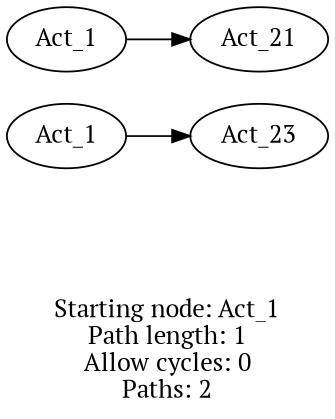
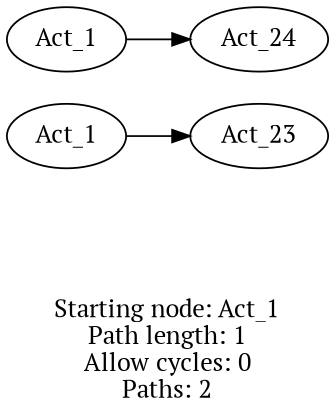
  digraph {
    label="Starting node: Act_1\nPath length: 1\nAllow cycles: 0\nPaths: 2"
    rankdir=LR
    fontname="PT Serif"
    node [fontname="PT Serif"]
    edge [fontname="PT Serif"]
    n1 [label=Act_1]
    n2 [label=Act_23]
    n3 [label=Act_1]
-   n4 [label=Act_21]
+   n4 [label=Act_24]
    n1 -> n2
    n3 -> n4
  }
